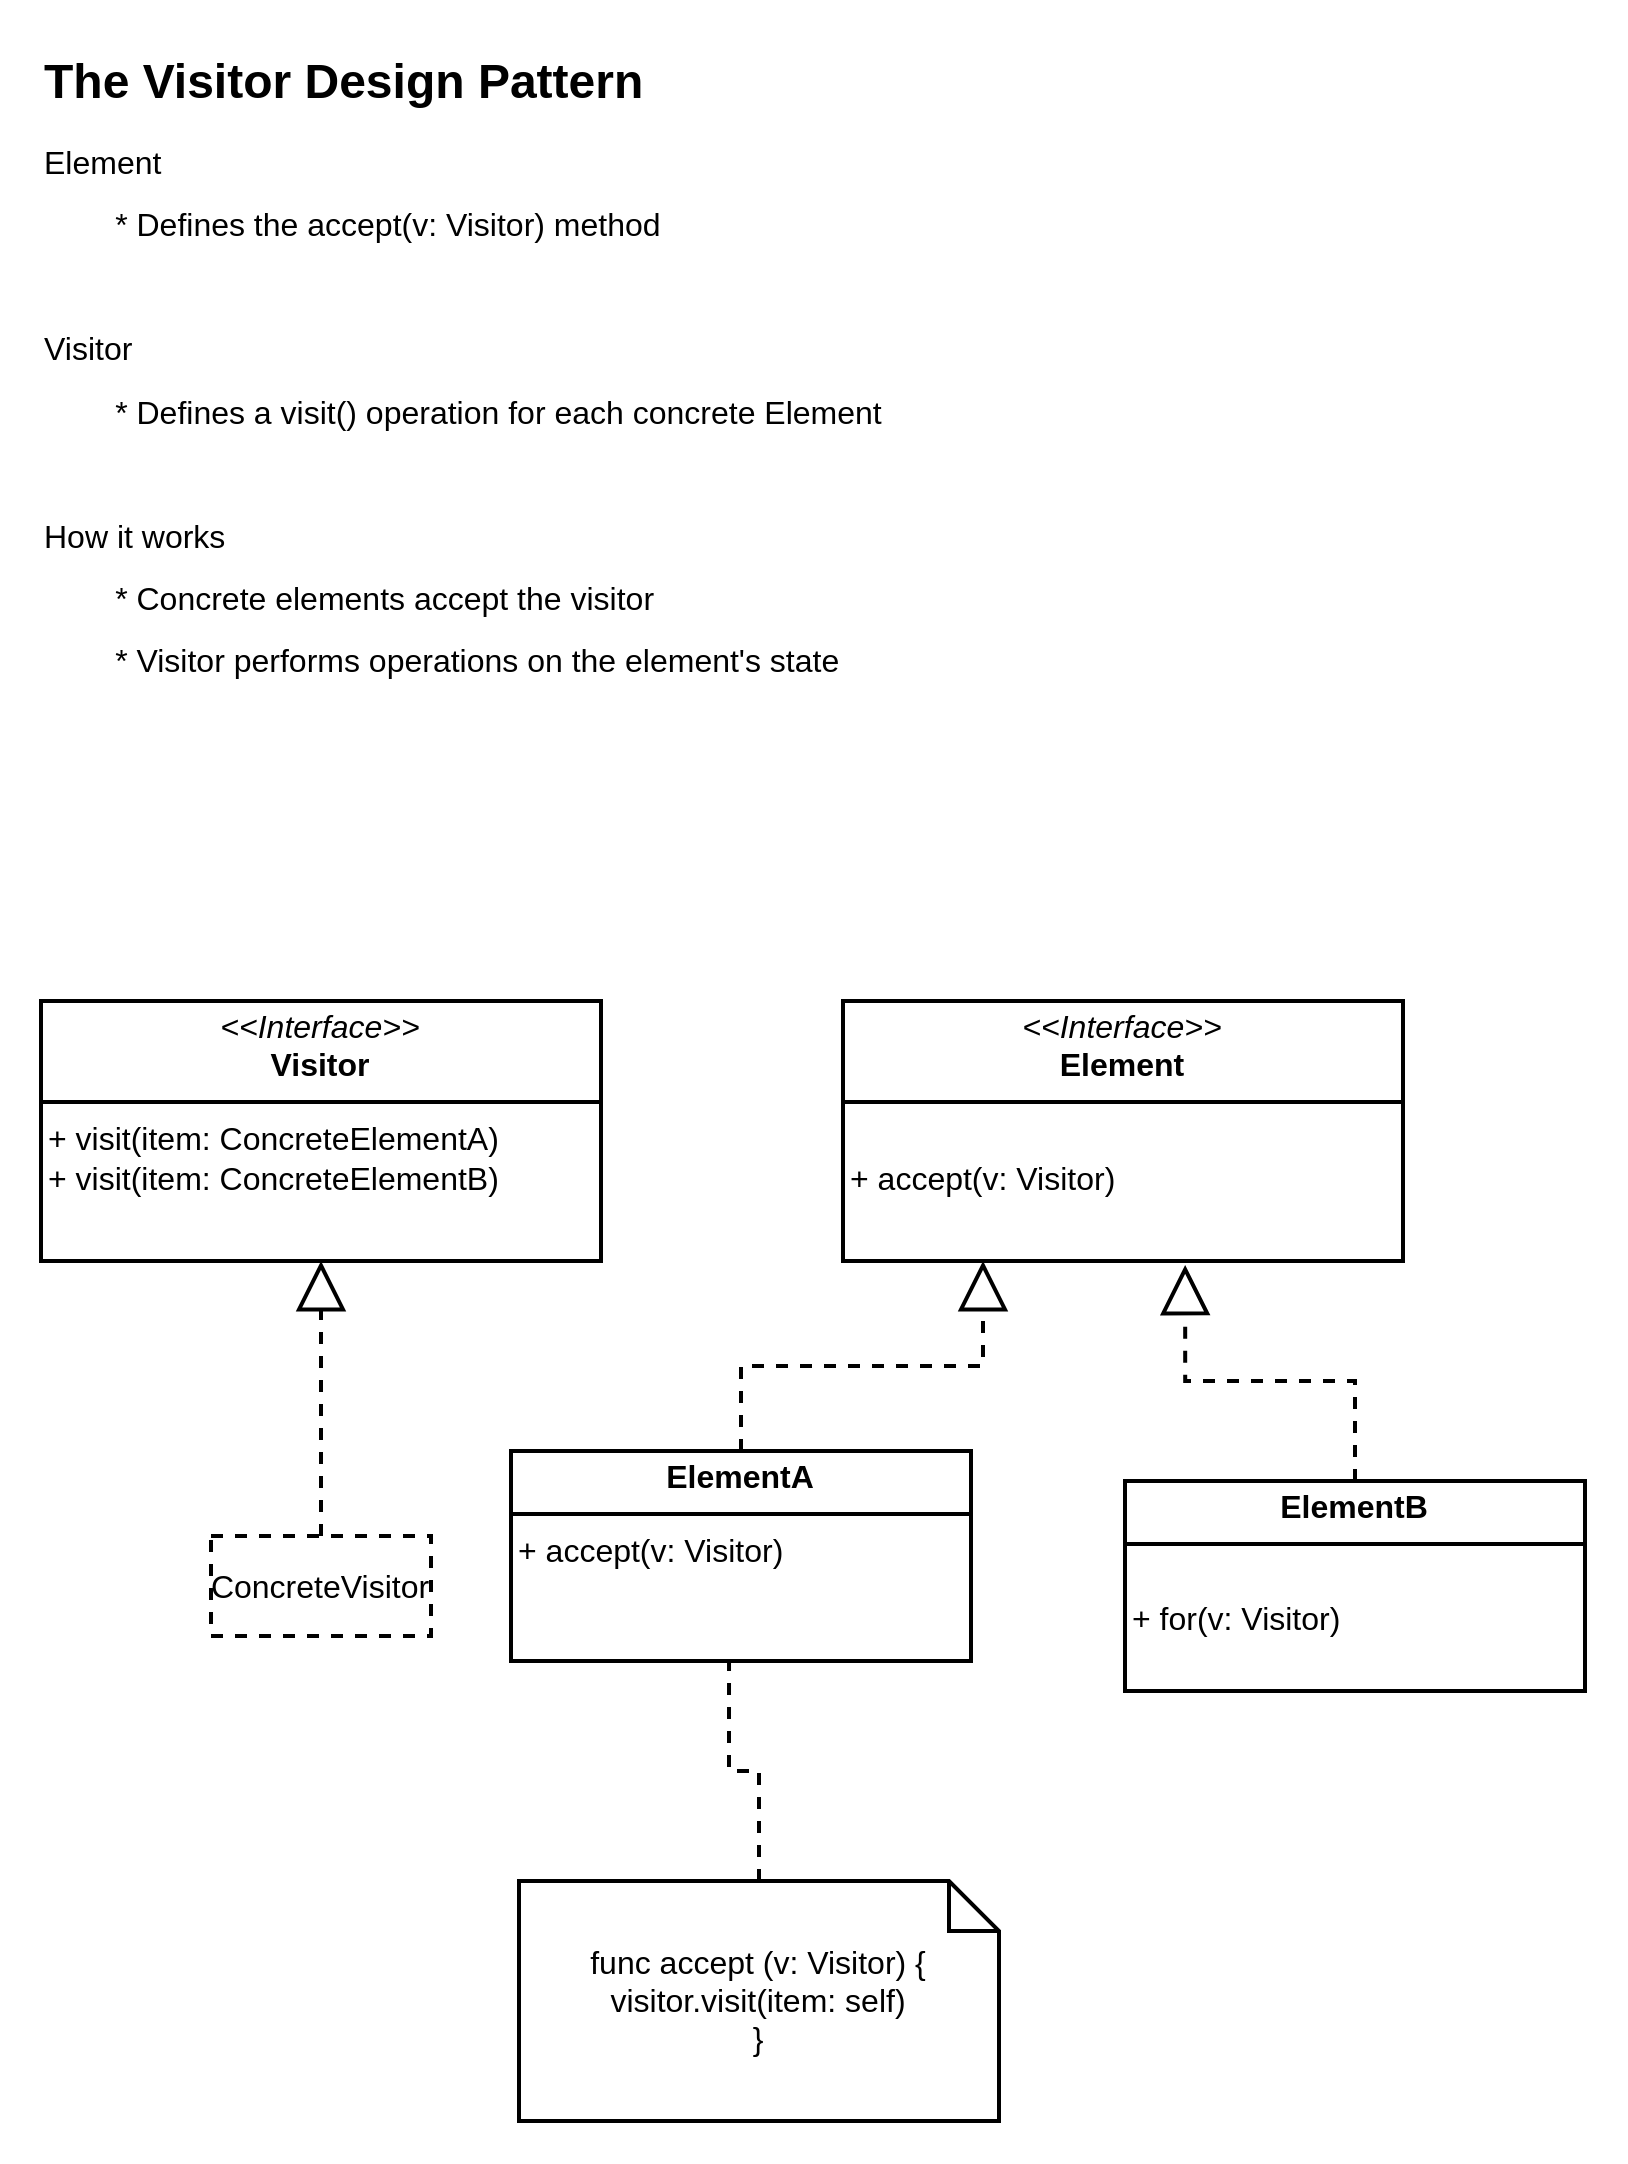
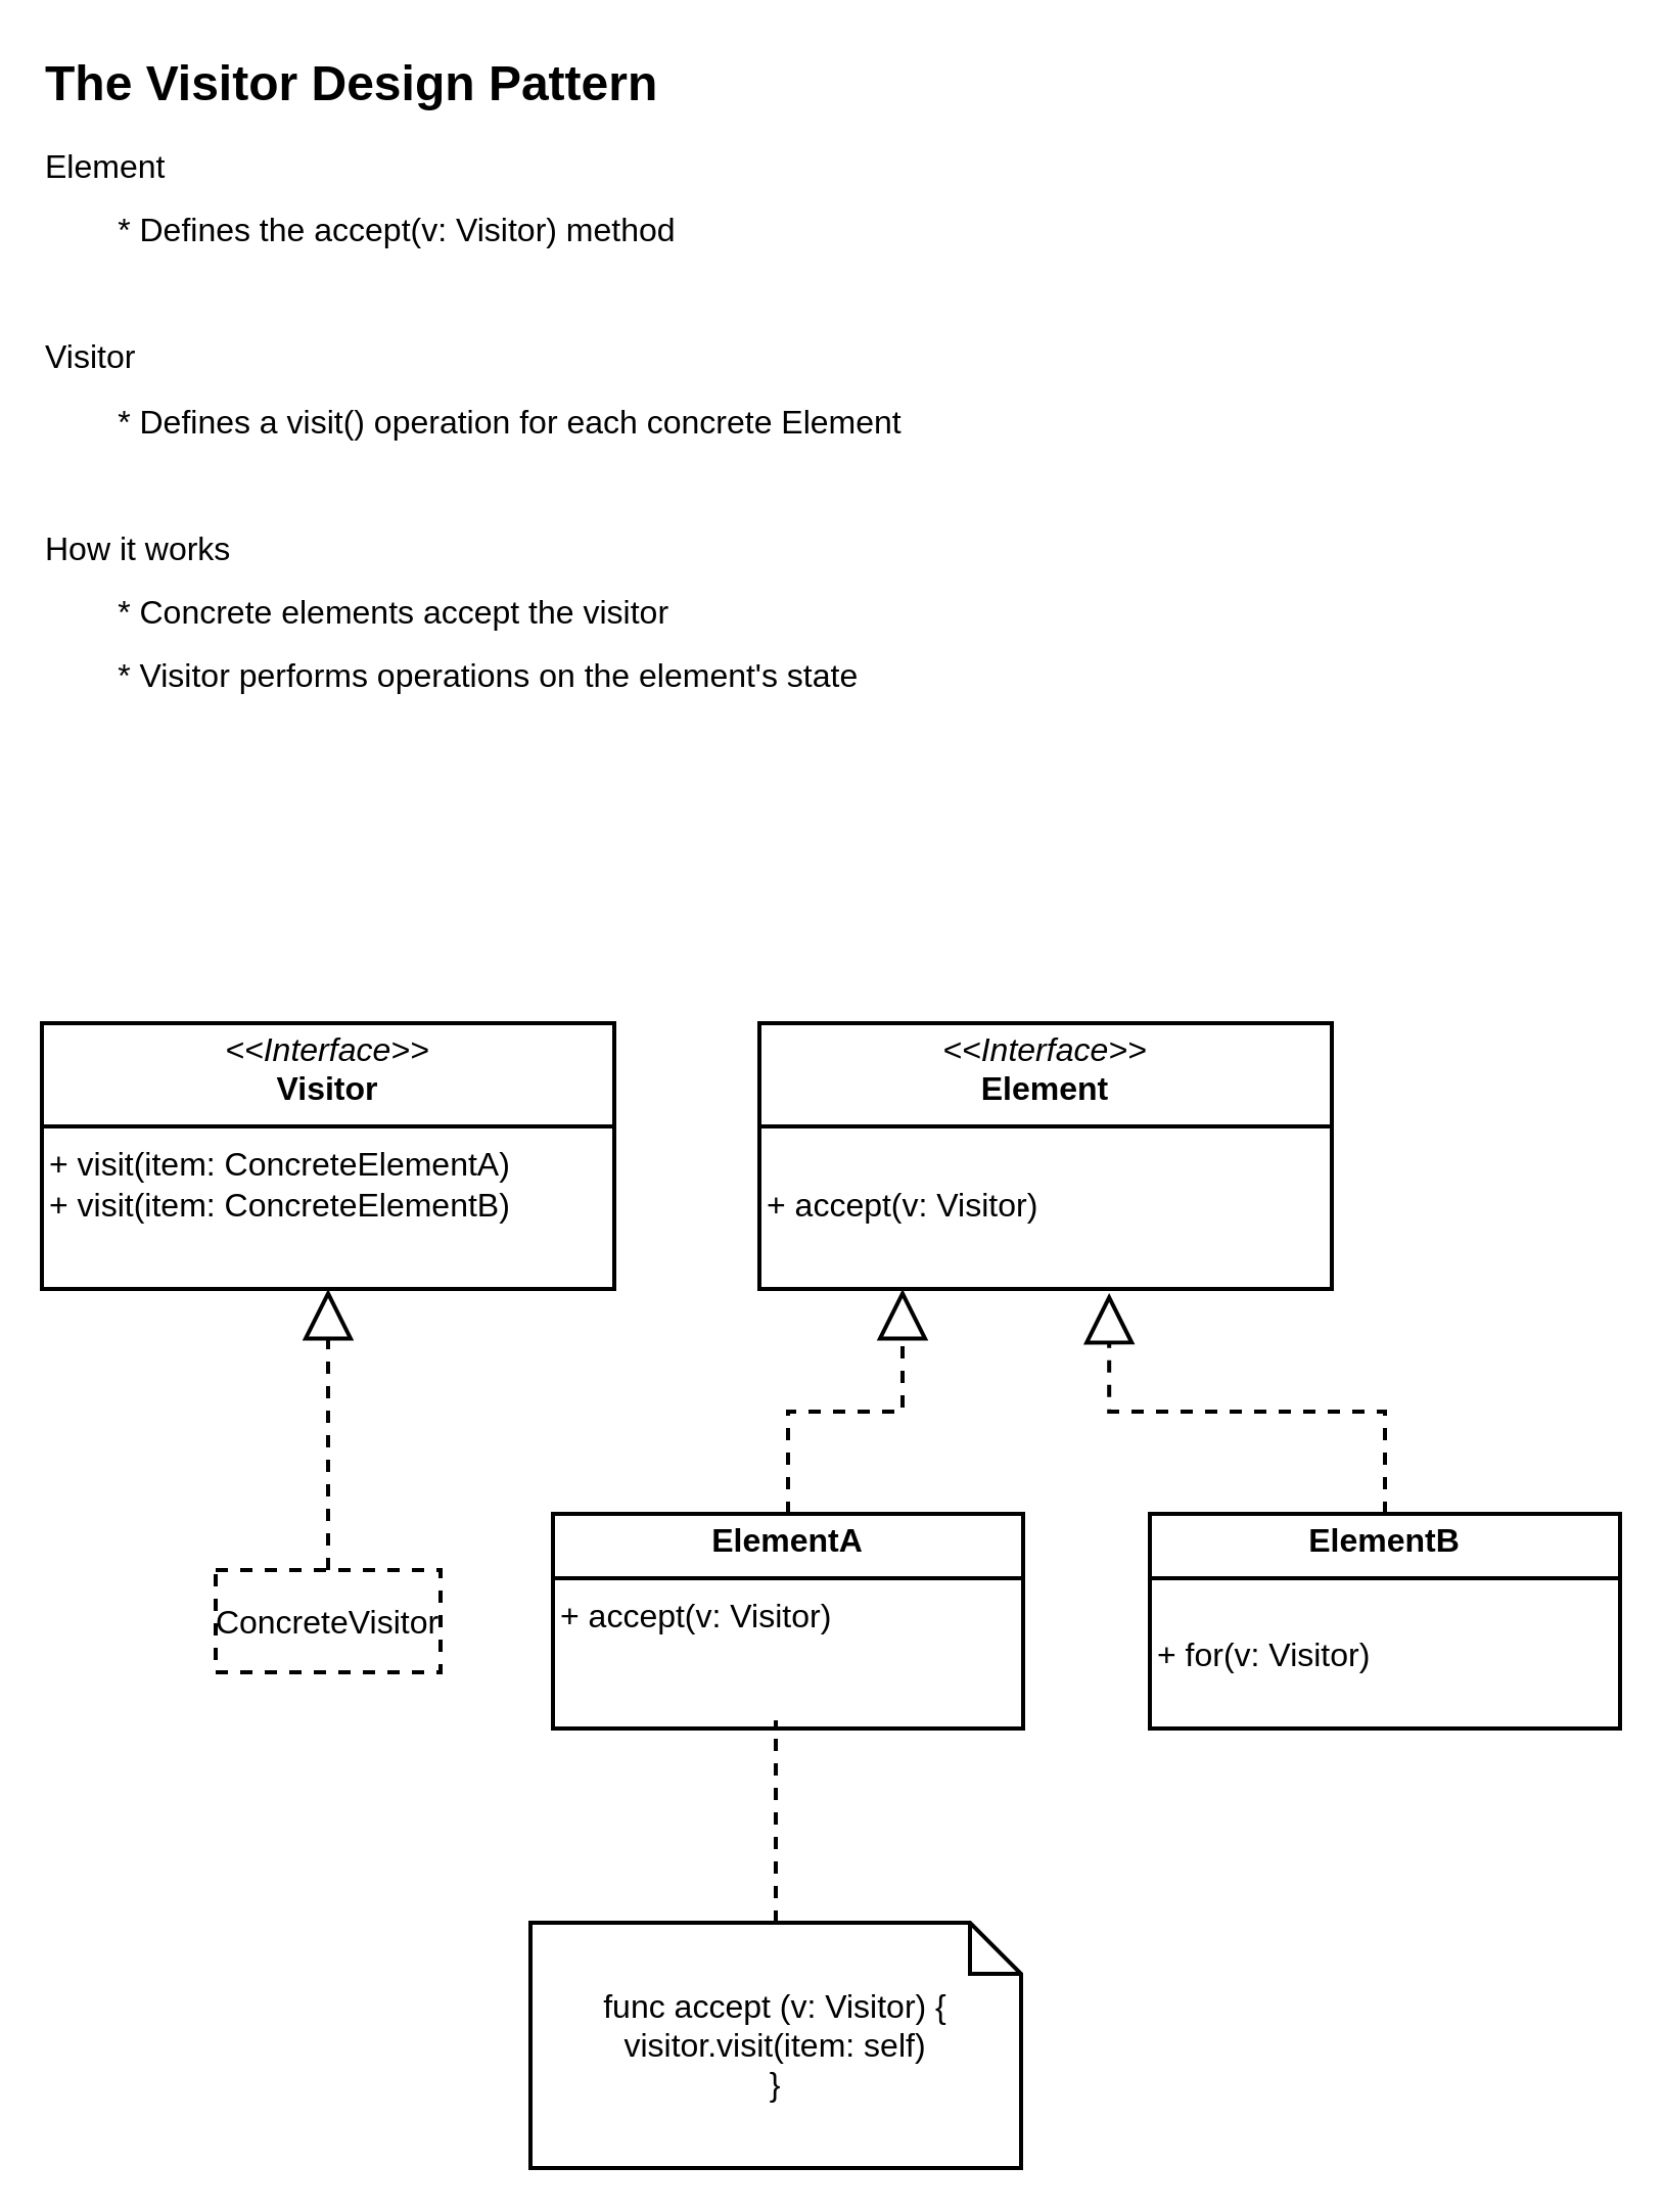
  <mxCell id="0" />
  <mxCell id="1" parent="0" />
  <mxCell id="2" value="&lt;p style=&quot;margin:0px;margin-top:4px;text-align:center;&quot;&gt;&lt;i&gt;&amp;lt;&amp;lt;Interface&amp;gt;&amp;gt;&lt;/i&gt;&lt;br&gt;&lt;b&gt;Visitor&lt;/b&gt;&lt;/p&gt;&lt;hr style=&quot;border-style:solid;&quot;&gt;&lt;p style=&quot;margin:0px;margin-left:4px;&quot;&gt;&lt;/p&gt;&lt;p style=&quot;margin:0px;margin-left:4px;&quot;&gt;+ visit(item: ConcreteElementA)&lt;br&gt;&lt;span style=&quot;background-color: transparent; color: light-dark(rgb(0, 0, 0), rgb(255, 255, 255));&quot;&gt;+ visit(item: ConcreteElementB)&lt;/span&gt;&lt;/p&gt;" style="verticalAlign=top;align=left;overflow=fill;html=1;whiteSpace=wrap;fontSize=16;strokeWidth=2;" vertex="1" parent="1"><mxGeometry x="20" y="500" width="280" height="130" as="geometry" /></mxCell>
- <mxCell id="3" value="&lt;p style=&quot;margin:0px;margin-top:4px;text-align:center;&quot;&gt;&lt;i&gt;&amp;lt;&amp;lt;Interface&amp;gt;&amp;gt;&lt;/i&gt;&lt;br&gt;&lt;b&gt;Element&lt;/b&gt;&lt;/p&gt;&lt;hr style=&quot;border-style:solid;&quot;&gt;&lt;p style=&quot;margin:0px;margin-left:4px;&quot;&gt;&lt;br&gt;&lt;/p&gt;&lt;p style=&quot;margin:0px;margin-left:4px;&quot;&gt;+ accept(v: Visitor)&lt;br&gt;&lt;br&gt;&lt;/p&gt;" style="verticalAlign=top;align=left;overflow=fill;html=1;whiteSpace=wrap;fontSize=16;strokeWidth=2;" vertex="1" parent="1"><mxGeometry x="421" y="500" width="280" height="130" as="geometry" /></mxCell>
+ <mxCell id="3" value="&lt;p style=&quot;margin:0px;margin-top:4px;text-align:center;&quot;&gt;&lt;i&gt;&amp;lt;&amp;lt;Interface&amp;gt;&amp;gt;&lt;/i&gt;&lt;br&gt;&lt;b&gt;Element&lt;/b&gt;&lt;/p&gt;&lt;hr style=&quot;border-style:solid;&quot;&gt;&lt;p style=&quot;margin:0px;margin-left:4px;&quot;&gt;&lt;br&gt;&lt;/p&gt;&lt;p style=&quot;margin:0px;margin-left:4px;&quot;&gt;+ accept(v: Visitor)&lt;br&gt;&lt;br&gt;&lt;/p&gt;" style="verticalAlign=top;align=left;overflow=fill;html=1;whiteSpace=wrap;fontSize=16;strokeWidth=2;" vertex="1" parent="1"><mxGeometry x="371" y="500" width="280" height="130" as="geometry" /></mxCell>
  <mxCell id="4" style="edgeStyle=orthogonalEdgeStyle;rounded=0;orthogonalLoop=1;jettySize=auto;html=1;exitX=0.5;exitY=0;exitDx=0;exitDy=0;entryX=0.5;entryY=1;entryDx=0;entryDy=0;fontSize=16;strokeWidth=2;endArrow=block;endFill=0;dashed=1;endSize=20;" edge="1" parent="1" source="5" target="2"><mxGeometry relative="1" as="geometry" /></mxCell>
  <mxCell id="5" value="ConcreteVisitor" style="html=1;whiteSpace=wrap;fontSize=16;strokeWidth=2;dashed=1;" vertex="1" parent="1"><mxGeometry x="105" y="767.5" width="110" height="50" as="geometry" /></mxCell>
  <mxCell id="6" style="edgeStyle=orthogonalEdgeStyle;rounded=0;orthogonalLoop=1;jettySize=auto;html=1;exitX=0.5;exitY=0;exitDx=0;exitDy=0;entryX=0.25;entryY=1;entryDx=0;entryDy=0;fontSize=16;strokeWidth=2;endArrow=block;endFill=0;dashed=1;endSize=20;" edge="1" parent="1" source="7" target="3"><mxGeometry relative="1" as="geometry" /></mxCell>
- <mxCell id="7" value="&lt;p style=&quot;margin:0px;margin-top:4px;text-align:center;&quot;&gt;&lt;b&gt;ElementA&lt;/b&gt;&lt;/p&gt;&lt;hr style=&quot;border-style:solid;&quot;&gt;&lt;p style=&quot;margin:0px;margin-left:4px;&quot;&gt;+ accept(v: Visitor)&lt;br&gt;&lt;/p&gt;&lt;p style=&quot;margin:0px;margin-left:4px;&quot;&gt;&lt;br&gt;&lt;/p&gt;&lt;p style=&quot;margin:0px;margin-left:4px;&quot;&gt;&lt;br&gt;&lt;/p&gt;&lt;p style=&quot;margin:0px;margin-left:4px;&quot;&gt;&lt;br&gt;&lt;/p&gt;" style="verticalAlign=top;align=left;overflow=fill;html=1;whiteSpace=wrap;fontSize=16;strokeWidth=2;" vertex="1" parent="1"><mxGeometry x="255" y="725" width="230" height="105" as="geometry" /></mxCell>
+ <mxCell id="7" value="&lt;p style=&quot;margin:0px;margin-top:4px;text-align:center;&quot;&gt;&lt;b&gt;ElementA&lt;/b&gt;&lt;/p&gt;&lt;hr style=&quot;border-style:solid;&quot;&gt;&lt;p style=&quot;margin:0px;margin-left:4px;&quot;&gt;+ accept(v: Visitor)&lt;br&gt;&lt;/p&gt;&lt;p style=&quot;margin:0px;margin-left:4px;&quot;&gt;&lt;br&gt;&lt;/p&gt;&lt;p style=&quot;margin:0px;margin-left:4px;&quot;&gt;&lt;br&gt;&lt;/p&gt;&lt;p style=&quot;margin:0px;margin-left:4px;&quot;&gt;&lt;br&gt;&lt;/p&gt;" style="verticalAlign=top;align=left;overflow=fill;html=1;whiteSpace=wrap;fontSize=16;strokeWidth=2;" vertex="1" parent="1"><mxGeometry x="270" y="740" width="230" height="105" as="geometry" /></mxCell>
  <mxCell id="8" value="&lt;p style=&quot;margin:0px;margin-top:4px;text-align:center;&quot;&gt;&lt;b&gt;ElementB&lt;/b&gt;&lt;/p&gt;&lt;hr style=&quot;border-style:solid;&quot;&gt;&lt;p style=&quot;margin:0px;margin-left:4px;&quot;&gt;&lt;br&gt;&lt;/p&gt;&lt;p style=&quot;margin:0px;margin-left:4px;&quot;&gt;+ for(v: Visitor)&lt;br&gt;&lt;/p&gt;&lt;p style=&quot;margin:0px;margin-left:4px;&quot;&gt;&lt;br&gt;&lt;/p&gt;&lt;p style=&quot;margin:0px;margin-left:4px;&quot;&gt;&lt;br&gt;&lt;/p&gt;" style="verticalAlign=top;align=left;overflow=fill;html=1;whiteSpace=wrap;fontSize=16;strokeWidth=2;" vertex="1" parent="1"><mxGeometry x="562" y="740" width="230" height="105" as="geometry" /></mxCell>
  <mxCell id="9" style="edgeStyle=orthogonalEdgeStyle;rounded=0;orthogonalLoop=1;jettySize=auto;html=1;exitX=0.5;exitY=0;exitDx=0;exitDy=0;entryX=0.611;entryY=1.015;entryDx=0;entryDy=0;entryPerimeter=0;fontSize=16;strokeWidth=2;endArrow=block;endFill=0;dashed=1;endSize=20;" edge="1" parent="1" source="8" target="3"><mxGeometry relative="1" as="geometry" /></mxCell>
  <mxCell id="10" value="func accept (v: Visitor) {&lt;div&gt;visitor.visit(item: self)&lt;/div&gt;&lt;div&gt;}&lt;/div&gt;" style="shape=note2;boundedLbl=1;whiteSpace=wrap;html=1;size=25;verticalAlign=top;align=center;fontSize=16;strokeWidth=2;" vertex="1" parent="1"><mxGeometry x="259" y="940" width="240" height="120" as="geometry" /></mxCell>
  <mxCell id="11" style="edgeStyle=orthogonalEdgeStyle;rounded=0;orthogonalLoop=1;jettySize=auto;html=1;exitX=0.5;exitY=0;exitDx=0;exitDy=0;exitPerimeter=0;entryX=0.474;entryY=0.962;entryDx=0;entryDy=0;entryPerimeter=0;fontSize=16;strokeWidth=2;dashed=1;endArrow=none;startFill=0;" edge="1" parent="1" source="10" target="7"><mxGeometry relative="1" as="geometry" /></mxCell>
  <mxCell id="12" value="&lt;h1 style=&quot;margin-top: 0px;&quot;&gt;The Visitor Design Pattern&lt;/h1&gt;&lt;p&gt;&lt;font style=&quot;font-size: 16px;&quot;&gt;Element&lt;/font&gt;&lt;/p&gt;&lt;p&gt;&lt;font style=&quot;font-size: 16px;&quot;&gt;&lt;span style=&quot;white-space: pre;&quot;&gt;&#09;&lt;/span&gt;* Defines the accept(v: Visitor) method&lt;/font&gt;&lt;/p&gt;&lt;p&gt;&lt;font style=&quot;font-size: 16px;&quot;&gt;&lt;br&gt;&lt;/font&gt;&lt;/p&gt;&lt;p&gt;&lt;font style=&quot;font-size: 16px;&quot;&gt;Visitor&lt;/font&gt;&lt;/p&gt;&lt;p&gt;&lt;font style=&quot;font-size: 16px;&quot;&gt;&lt;span style=&quot;white-space: pre;&quot;&gt;&#09;&lt;/span&gt;* Defines a visit() operation for each concrete Element&lt;br&gt;&lt;/font&gt;&lt;/p&gt;&lt;p&gt;&lt;font style=&quot;font-size: 16px;&quot;&gt;&lt;br&gt;&lt;/font&gt;&lt;/p&gt;&lt;p&gt;&lt;font style=&quot;font-size: 16px;&quot;&gt;How it works&lt;/font&gt;&lt;/p&gt;&lt;p&gt;&lt;font style=&quot;font-size: 16px;&quot;&gt;&lt;span style=&quot;white-space: pre;&quot;&gt;&#09;&lt;/span&gt;* Concrete elements accept the visitor&lt;br&gt;&lt;/font&gt;&lt;/p&gt;&lt;p&gt;&lt;font style=&quot;font-size: 16px;&quot;&gt;&lt;span style=&quot;white-space: pre;&quot;&gt;&#09;&lt;/span&gt;* Visitor performs operations on the element's state&lt;br&gt;&lt;/font&gt;&lt;/p&gt;&lt;p&gt;&lt;font style=&quot;font-size: 16px;&quot;&gt;&lt;br&gt;&lt;/font&gt;&lt;/p&gt;" style="text;html=1;whiteSpace=wrap;overflow=hidden;rounded=0;" vertex="1" parent="1"><mxGeometry x="20" y="20" width="640" height="400" as="geometry" /></mxCell>
